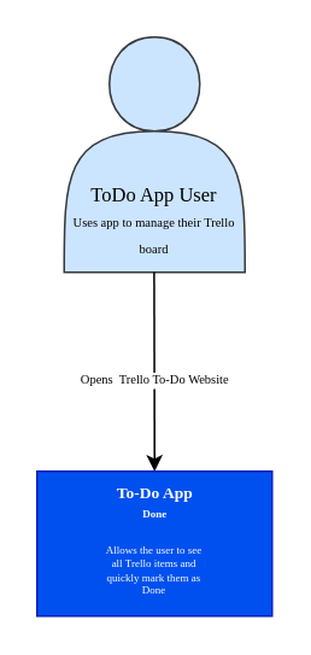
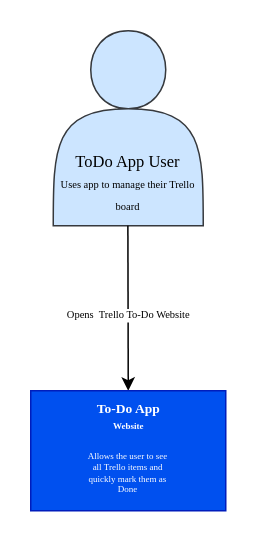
  <mxCell id="0" />
  <mxCell id="1" parent="0" />
  <mxCell id="2" value="&lt;br&gt;&lt;br&gt;&lt;font style=&quot;&quot; face=&quot;Comic Sans MS&quot;&gt;&lt;span style=&quot;font-size: 11px;&quot;&gt;&lt;br&gt;&lt;br&gt;&lt;br&gt;ToDo App User&lt;/span&gt;&lt;br&gt;&lt;div style=&quot;&quot;&gt;&lt;font style=&quot;font-size: 7px;&quot;&gt;Uses app to manage their Trello board&lt;/font&gt;&lt;/div&gt;&lt;/font&gt;" style="shape=actor;whiteSpace=wrap;html=1;fillColor=#cce5ff;strokeColor=#36393d;" parent="1" vertex="1"><mxGeometry x="35" y="20" width="100" height="130" as="geometry" /></mxCell>
  <mxCell id="3" value="" style="endArrow=classic;html=1;rounded=0;fontFamily=Comic Sans MS;fontSize=7;fontColor=#000000;" edge="1" parent="1"><mxGeometry relative="1" as="geometry"><mxPoint x="84.76" y="150" as="sourcePoint" /><mxPoint x="85" y="260" as="targetPoint" /></mxGeometry></mxCell>
  <mxCell id="4" value="Opens&amp;nbsp; Trello To-Do Website&lt;br&gt;" style="edgeLabel;resizable=0;html=1;align=center;verticalAlign=middle;fontFamily=Comic Sans MS;fontSize=7;fontColor=#000000;" connectable="0" vertex="1" parent="3"><mxGeometry relative="1" as="geometry"><mxPoint y="5" as="offset" /></mxGeometry></mxCell>
  <mxCell id="5" value="" style="rounded=0;whiteSpace=wrap;html=1;fontFamily=Comic Sans MS;fontSize=7;labelBackgroundColor=default;fillColor=#0050ef;strokeColor=#001DBC;fontColor=#ffffff;" vertex="1" parent="1"><mxGeometry x="20" y="260" width="130" height="80" as="geometry" /></mxCell>
- <mxCell id="6" value="To-Do App &lt;br&gt;&lt;font style=&quot;font-size: 6px;&quot;&gt;Done&lt;/font&gt;" style="text;html=1;align=center;verticalAlign=top;whiteSpace=wrap;rounded=0;labelBackgroundColor=none;fontFamily=Comic Sans MS;fontSize=9;fontColor=#FFFFFF;fontStyle=1" vertex="1" parent="1"><mxGeometry x="22.5" y="260" width="125" height="80" as="geometry" /></mxCell>
+ <mxCell id="6" value="To-Do App &lt;br&gt;&lt;font style=&quot;font-size: 6px;&quot;&gt;Website&lt;/font&gt;" style="text;html=1;align=center;verticalAlign=top;whiteSpace=wrap;rounded=0;labelBackgroundColor=none;fontFamily=Comic Sans MS;fontSize=9;fontColor=#FFFFFF;fontStyle=1" vertex="1" parent="1"><mxGeometry x="22.5" y="260" width="125" height="80" as="geometry" /></mxCell>
  <mxCell id="7" value="Allows the user to see all Trello items and quickly mark them as Done" style="text;html=1;strokeColor=none;fillColor=none;align=center;verticalAlign=middle;whiteSpace=wrap;rounded=0;labelBackgroundColor=none;fontFamily=Comic Sans MS;fontSize=6;fontColor=#FFFFFF;" vertex="1" parent="1"><mxGeometry x="55" y="300" width="60" height="30" as="geometry" /></mxCell>
